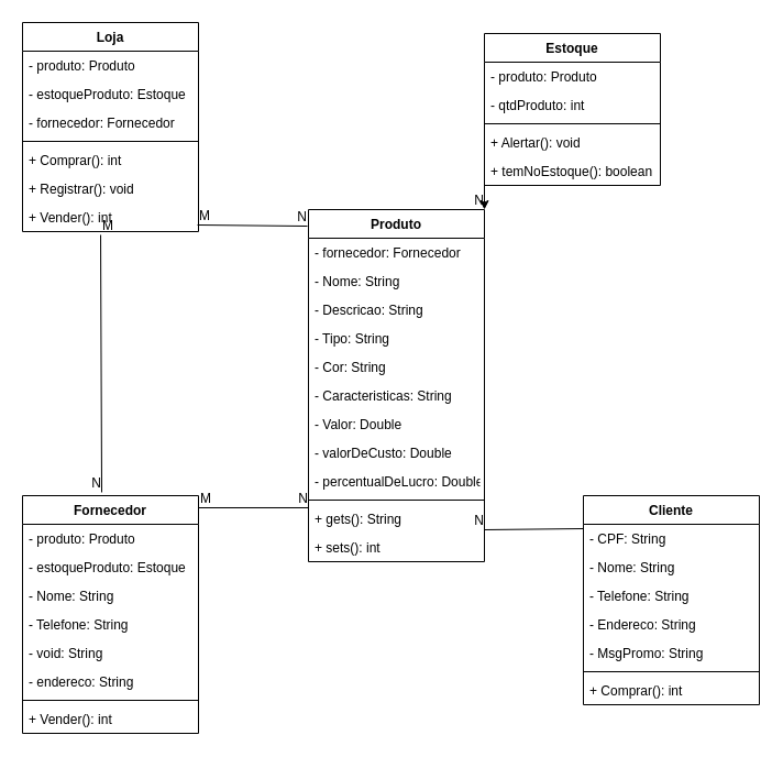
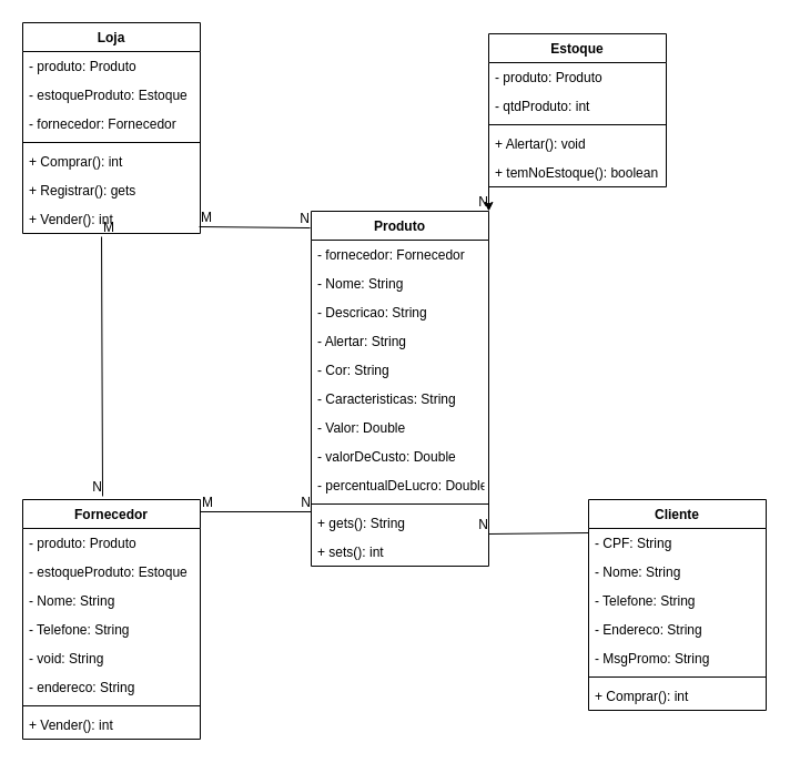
  <mxCell id="0" />
  <mxCell id="1" parent="0" />
  <mxCell id="2" value="" style="endArrow=none;html=1;rounded=0;entryX=0.45;entryY=-0.014;entryDx=0;entryDy=0;entryPerimeter=0;exitX=0.444;exitY=1.115;exitDx=0;exitDy=0;exitPerimeter=0;" parent="1" source="12" target="13" edge="1"><mxGeometry relative="1" as="geometry"><mxPoint x="90" y="340" as="sourcePoint" /><mxPoint x="250" y="340" as="targetPoint" /></mxGeometry></mxCell>
  <mxCell id="3" value="M" style="resizable=0;html=1;align=left;verticalAlign=bottom;" parent="2" connectable="0" vertex="1"><mxGeometry x="-1" relative="1" as="geometry" /></mxCell>
  <mxCell id="4" value="N" style="resizable=0;html=1;align=right;verticalAlign=bottom;" parent="2" connectable="0" vertex="1"><mxGeometry x="1" relative="1" as="geometry" /></mxCell>
  <mxCell id="5" value="Loja" style="swimlane;fontStyle=1;align=center;verticalAlign=top;childLayout=stackLayout;horizontal=1;startSize=26;horizontalStack=0;resizeParent=1;resizeParentMax=0;resizeLast=0;collapsible=1;marginBottom=0;" parent="1" vertex="1"><mxGeometry x="20" y="20" width="160" height="190" as="geometry" /></mxCell>
  <mxCell id="6" value="- produto: Produto" style="text;strokeColor=none;fillColor=none;align=left;verticalAlign=top;spacingLeft=4;spacingRight=4;overflow=hidden;rotatable=0;points=[[0,0.5],[1,0.5]];portConstraint=eastwest;" parent="5" vertex="1"><mxGeometry y="26" width="160" height="26" as="geometry" /></mxCell>
  <mxCell id="7" value="- estoqueProduto: Estoque" style="text;strokeColor=none;fillColor=none;align=left;verticalAlign=top;spacingLeft=4;spacingRight=4;overflow=hidden;rotatable=0;points=[[0,0.5],[1,0.5]];portConstraint=eastwest;" parent="5" vertex="1"><mxGeometry y="52" width="160" height="26" as="geometry" /></mxCell>
  <mxCell id="8" value="- fornecedor: Fornecedor&#10;" style="text;strokeColor=none;fillColor=none;align=left;verticalAlign=top;spacingLeft=4;spacingRight=4;overflow=hidden;rotatable=0;points=[[0,0.5],[1,0.5]];portConstraint=eastwest;" vertex="1" parent="5"><mxGeometry y="78" width="160" height="26" as="geometry" /></mxCell>
  <mxCell id="9" value="" style="line;strokeWidth=1;fillColor=none;align=left;verticalAlign=middle;spacingTop=-1;spacingLeft=3;spacingRight=3;rotatable=0;labelPosition=right;points=[];portConstraint=eastwest;" parent="5" vertex="1"><mxGeometry y="104" width="160" height="8" as="geometry" /></mxCell>
  <mxCell id="10" value="+ Comprar(): int" style="text;strokeColor=none;fillColor=none;align=left;verticalAlign=top;spacingLeft=4;spacingRight=4;overflow=hidden;rotatable=0;points=[[0,0.5],[1,0.5]];portConstraint=eastwest;" parent="5" vertex="1"><mxGeometry y="112" width="160" height="26" as="geometry" /></mxCell>
- <mxCell id="11" value="+ Registrar(): void" style="text;strokeColor=none;fillColor=none;align=left;verticalAlign=top;spacingLeft=4;spacingRight=4;overflow=hidden;rotatable=0;points=[[0,0.5],[1,0.5]];portConstraint=eastwest;" vertex="1" parent="5"><mxGeometry y="138" width="160" height="26" as="geometry" /></mxCell>
+ <mxCell id="11" value="+ Registrar(): gets" style="text;strokeColor=none;fillColor=none;align=left;verticalAlign=top;spacingLeft=4;spacingRight=4;overflow=hidden;rotatable=0;points=[[0,0.5],[1,0.5]];portConstraint=eastwest;" vertex="1" parent="5"><mxGeometry y="138" width="160" height="26" as="geometry" /></mxCell>
  <mxCell id="12" value="+ Vender(): int" style="text;strokeColor=none;fillColor=none;align=left;verticalAlign=top;spacingLeft=4;spacingRight=4;overflow=hidden;rotatable=0;points=[[0,0.5],[1,0.5]];portConstraint=eastwest;" parent="5" vertex="1"><mxGeometry y="164" width="160" height="26" as="geometry" /></mxCell>
  <mxCell id="13" value="Fornecedor" style="swimlane;fontStyle=1;align=center;verticalAlign=top;childLayout=stackLayout;horizontal=1;startSize=26;horizontalStack=0;resizeParent=1;resizeParentMax=0;resizeLast=0;collapsible=1;marginBottom=0;" parent="1" vertex="1"><mxGeometry x="20" y="450" width="160" height="216" as="geometry" /></mxCell>
  <mxCell id="14" value="- produto: Produto" style="text;strokeColor=none;fillColor=none;align=left;verticalAlign=top;spacingLeft=4;spacingRight=4;overflow=hidden;rotatable=0;points=[[0,0.5],[1,0.5]];portConstraint=eastwest;" parent="13" vertex="1"><mxGeometry y="26" width="160" height="26" as="geometry" /></mxCell>
  <mxCell id="15" value="- estoqueProduto: Estoque" style="text;strokeColor=none;fillColor=none;align=left;verticalAlign=top;spacingLeft=4;spacingRight=4;overflow=hidden;rotatable=0;points=[[0,0.5],[1,0.5]];portConstraint=eastwest;" parent="13" vertex="1"><mxGeometry y="52" width="160" height="26" as="geometry" /></mxCell>
  <mxCell id="16" value="- Nome: String" style="text;strokeColor=none;fillColor=none;align=left;verticalAlign=top;spacingLeft=4;spacingRight=4;overflow=hidden;rotatable=0;points=[[0,0.5],[1,0.5]];portConstraint=eastwest;" parent="13" vertex="1"><mxGeometry y="78" width="160" height="26" as="geometry" /></mxCell>
  <mxCell id="17" value="- Telefone: String" style="text;strokeColor=none;fillColor=none;align=left;verticalAlign=top;spacingLeft=4;spacingRight=4;overflow=hidden;rotatable=0;points=[[0,0.5],[1,0.5]];portConstraint=eastwest;" parent="13" vertex="1"><mxGeometry y="104" width="160" height="26" as="geometry" /></mxCell>
  <mxCell id="18" value="- void: String" style="text;strokeColor=none;fillColor=none;align=left;verticalAlign=top;spacingLeft=4;spacingRight=4;overflow=hidden;rotatable=0;points=[[0,0.5],[1,0.5]];portConstraint=eastwest;" parent="13" vertex="1"><mxGeometry y="130" width="160" height="26" as="geometry" /></mxCell>
  <mxCell id="19" value="- endereco: String" style="text;strokeColor=none;fillColor=none;align=left;verticalAlign=top;spacingLeft=4;spacingRight=4;overflow=hidden;rotatable=0;points=[[0,0.5],[1,0.5]];portConstraint=eastwest;" parent="13" vertex="1"><mxGeometry y="156" width="160" height="26" as="geometry" /></mxCell>
  <mxCell id="20" value="" style="line;strokeWidth=1;fillColor=none;align=left;verticalAlign=middle;spacingTop=-1;spacingLeft=3;spacingRight=3;rotatable=0;labelPosition=right;points=[];portConstraint=eastwest;" parent="13" vertex="1"><mxGeometry y="182" width="160" height="8" as="geometry" /></mxCell>
  <mxCell id="21" value="+ Vender(): int" style="text;strokeColor=none;fillColor=none;align=left;verticalAlign=top;spacingLeft=4;spacingRight=4;overflow=hidden;rotatable=0;points=[[0,0.5],[1,0.5]];portConstraint=eastwest;" parent="13" vertex="1"><mxGeometry y="190" width="160" height="26" as="geometry" /></mxCell>
  <mxCell id="22" value="Produto" style="swimlane;fontStyle=1;align=center;verticalAlign=top;childLayout=stackLayout;horizontal=1;startSize=26;horizontalStack=0;resizeParent=1;resizeParentMax=0;resizeLast=0;collapsible=1;marginBottom=0;" parent="1" vertex="1"><mxGeometry x="280" y="190" width="160" height="320" as="geometry" /></mxCell>
  <mxCell id="23" value="- fornecedor: Fornecedor&#10;" style="text;strokeColor=none;fillColor=none;align=left;verticalAlign=top;spacingLeft=4;spacingRight=4;overflow=hidden;rotatable=0;points=[[0,0.5],[1,0.5]];portConstraint=eastwest;" parent="22" vertex="1"><mxGeometry y="26" width="160" height="26" as="geometry" /></mxCell>
  <mxCell id="24" value="- Nome: String&#10;" style="text;strokeColor=none;fillColor=none;align=left;verticalAlign=top;spacingLeft=4;spacingRight=4;overflow=hidden;rotatable=0;points=[[0,0.5],[1,0.5]];portConstraint=eastwest;" parent="22" vertex="1"><mxGeometry y="52" width="160" height="26" as="geometry" /></mxCell>
  <mxCell id="25" value="- Descricao: String" style="text;strokeColor=none;fillColor=none;align=left;verticalAlign=top;spacingLeft=4;spacingRight=4;overflow=hidden;rotatable=0;points=[[0,0.5],[1,0.5]];portConstraint=eastwest;" parent="22" vertex="1"><mxGeometry y="78" width="160" height="26" as="geometry" /></mxCell>
- <mxCell id="26" value="- Tipo: String" style="text;strokeColor=none;fillColor=none;align=left;verticalAlign=top;spacingLeft=4;spacingRight=4;overflow=hidden;rotatable=0;points=[[0,0.5],[1,0.5]];portConstraint=eastwest;" parent="22" vertex="1"><mxGeometry y="104" width="160" height="26" as="geometry" /></mxCell>
+ <mxCell id="26" value="- Alertar: String" style="text;strokeColor=none;fillColor=none;align=left;verticalAlign=top;spacingLeft=4;spacingRight=4;overflow=hidden;rotatable=0;points=[[0,0.5],[1,0.5]];portConstraint=eastwest;" parent="22" vertex="1"><mxGeometry y="104" width="160" height="26" as="geometry" /></mxCell>
  <mxCell id="27" value="- Cor: String" style="text;strokeColor=none;fillColor=none;align=left;verticalAlign=top;spacingLeft=4;spacingRight=4;overflow=hidden;rotatable=0;points=[[0,0.5],[1,0.5]];portConstraint=eastwest;" parent="22" vertex="1"><mxGeometry y="130" width="160" height="26" as="geometry" /></mxCell>
  <mxCell id="28" value="- Caracteristicas: String" style="text;strokeColor=none;fillColor=none;align=left;verticalAlign=top;spacingLeft=4;spacingRight=4;overflow=hidden;rotatable=0;points=[[0,0.5],[1,0.5]];portConstraint=eastwest;" parent="22" vertex="1"><mxGeometry y="156" width="160" height="26" as="geometry" /></mxCell>
  <mxCell id="29" value="- Valor: Double" style="text;strokeColor=none;fillColor=none;align=left;verticalAlign=top;spacingLeft=4;spacingRight=4;overflow=hidden;rotatable=0;points=[[0,0.5],[1,0.5]];portConstraint=eastwest;" parent="22" vertex="1"><mxGeometry y="182" width="160" height="26" as="geometry" /></mxCell>
  <mxCell id="30" value="- valorDeCusto: Double" style="text;strokeColor=none;fillColor=none;align=left;verticalAlign=top;spacingLeft=4;spacingRight=4;overflow=hidden;rotatable=0;points=[[0,0.5],[1,0.5]];portConstraint=eastwest;" parent="22" vertex="1"><mxGeometry y="208" width="160" height="26" as="geometry" /></mxCell>
  <mxCell id="31" value="- percentualDeLucro: Double" style="text;strokeColor=none;fillColor=none;align=left;verticalAlign=top;spacingLeft=4;spacingRight=4;overflow=hidden;rotatable=0;points=[[0,0.5],[1,0.5]];portConstraint=eastwest;" parent="22" vertex="1"><mxGeometry y="234" width="160" height="26" as="geometry" /></mxCell>
  <mxCell id="32" value="" style="line;strokeWidth=1;fillColor=none;align=left;verticalAlign=middle;spacingTop=-1;spacingLeft=3;spacingRight=3;rotatable=0;labelPosition=right;points=[];portConstraint=eastwest;" parent="22" vertex="1"><mxGeometry y="260" width="160" height="8" as="geometry" /></mxCell>
  <mxCell id="33" value="+ gets(): String" style="text;strokeColor=none;fillColor=none;align=left;verticalAlign=top;spacingLeft=4;spacingRight=4;overflow=hidden;rotatable=0;points=[[0,0.5],[1,0.5]];portConstraint=eastwest;" parent="22" vertex="1"><mxGeometry y="268" width="160" height="26" as="geometry" /></mxCell>
  <mxCell id="34" value="+ sets(): int" style="text;strokeColor=none;fillColor=none;align=left;verticalAlign=top;spacingLeft=4;spacingRight=4;overflow=hidden;rotatable=0;points=[[0,0.5],[1,0.5]];portConstraint=eastwest;" parent="22" vertex="1"><mxGeometry y="294" width="160" height="26" as="geometry" /></mxCell>
  <mxCell id="35" value="Cliente" style="swimlane;fontStyle=1;align=center;verticalAlign=top;childLayout=stackLayout;horizontal=1;startSize=26;horizontalStack=0;resizeParent=1;resizeParentMax=0;resizeLast=0;collapsible=1;marginBottom=0;" parent="1" vertex="1"><mxGeometry x="530" y="450" width="160" height="190" as="geometry" /></mxCell>
  <mxCell id="36" value="- CPF: String" style="text;strokeColor=none;fillColor=none;align=left;verticalAlign=top;spacingLeft=4;spacingRight=4;overflow=hidden;rotatable=0;points=[[0,0.5],[1,0.5]];portConstraint=eastwest;" parent="35" vertex="1"><mxGeometry y="26" width="160" height="26" as="geometry" /></mxCell>
  <mxCell id="37" value="- Nome: String" style="text;strokeColor=none;fillColor=none;align=left;verticalAlign=top;spacingLeft=4;spacingRight=4;overflow=hidden;rotatable=0;points=[[0,0.5],[1,0.5]];portConstraint=eastwest;" parent="35" vertex="1"><mxGeometry y="52" width="160" height="26" as="geometry" /></mxCell>
  <mxCell id="38" value="- Telefone: String" style="text;strokeColor=none;fillColor=none;align=left;verticalAlign=top;spacingLeft=4;spacingRight=4;overflow=hidden;rotatable=0;points=[[0,0.5],[1,0.5]];portConstraint=eastwest;" parent="35" vertex="1"><mxGeometry y="78" width="160" height="26" as="geometry" /></mxCell>
  <mxCell id="39" value="- Endereco: String" style="text;strokeColor=none;fillColor=none;align=left;verticalAlign=top;spacingLeft=4;spacingRight=4;overflow=hidden;rotatable=0;points=[[0,0.5],[1,0.5]];portConstraint=eastwest;" parent="35" vertex="1"><mxGeometry y="104" width="160" height="26" as="geometry" /></mxCell>
  <mxCell id="40" value="- MsgPromo: String" style="text;strokeColor=none;fillColor=none;align=left;verticalAlign=top;spacingLeft=4;spacingRight=4;overflow=hidden;rotatable=0;points=[[0,0.5],[1,0.5]];portConstraint=eastwest;" parent="35" vertex="1"><mxGeometry y="130" width="160" height="26" as="geometry" /></mxCell>
  <mxCell id="41" value="" style="line;strokeWidth=1;fillColor=none;align=left;verticalAlign=middle;spacingTop=-1;spacingLeft=3;spacingRight=3;rotatable=0;labelPosition=right;points=[];portConstraint=eastwest;" parent="35" vertex="1"><mxGeometry y="156" width="160" height="8" as="geometry" /></mxCell>
  <mxCell id="42" value="+ Comprar(): int" style="text;strokeColor=none;fillColor=none;align=left;verticalAlign=top;spacingLeft=4;spacingRight=4;overflow=hidden;rotatable=0;points=[[0,0.5],[1,0.5]];portConstraint=eastwest;" parent="35" vertex="1"><mxGeometry y="164" width="160" height="26" as="geometry" /></mxCell>
  <mxCell id="43" value="Estoque" style="swimlane;fontStyle=1;align=center;verticalAlign=top;childLayout=stackLayout;horizontal=1;startSize=26;horizontalStack=0;resizeParent=1;resizeParentMax=0;resizeLast=0;collapsible=1;marginBottom=0;" parent="1" vertex="1"><mxGeometry x="440" y="30" width="160" height="138" as="geometry" /></mxCell>
  <mxCell id="44" value="- produto: Produto" style="text;strokeColor=none;fillColor=none;align=left;verticalAlign=top;spacingLeft=4;spacingRight=4;overflow=hidden;rotatable=0;points=[[0,0.5],[1,0.5]];portConstraint=eastwest;" parent="43" vertex="1"><mxGeometry y="26" width="160" height="26" as="geometry" /></mxCell>
  <mxCell id="45" value="- qtdProduto: int" style="text;strokeColor=none;fillColor=none;align=left;verticalAlign=top;spacingLeft=4;spacingRight=4;overflow=hidden;rotatable=0;points=[[0,0.5],[1,0.5]];portConstraint=eastwest;" parent="43" vertex="1"><mxGeometry y="52" width="160" height="26" as="geometry" /></mxCell>
  <mxCell id="46" value="" style="line;strokeWidth=1;fillColor=none;align=left;verticalAlign=middle;spacingTop=-1;spacingLeft=3;spacingRight=3;rotatable=0;labelPosition=right;points=[];portConstraint=eastwest;" parent="43" vertex="1"><mxGeometry y="78" width="160" height="8" as="geometry" /></mxCell>
  <mxCell id="47" value="+ Alertar(): void" style="text;strokeColor=none;fillColor=none;align=left;verticalAlign=top;spacingLeft=4;spacingRight=4;overflow=hidden;rotatable=0;points=[[0,0.5],[1,0.5]];portConstraint=eastwest;" parent="43" vertex="1"><mxGeometry y="86" width="160" height="26" as="geometry" /></mxCell>
  <mxCell id="48" value="+ temNoEstoque(): boolean" style="text;strokeColor=none;fillColor=none;align=left;verticalAlign=top;spacingLeft=4;spacingRight=4;overflow=hidden;rotatable=0;points=[[0,0.5],[1,0.5]];portConstraint=eastwest;" vertex="1" parent="43"><mxGeometry y="112" width="160" height="26" as="geometry" /></mxCell>
  <mxCell id="49" value="" style="endArrow=none;html=1;rounded=0;entryX=0;entryY=0.115;entryDx=0;entryDy=0;entryPerimeter=0;" parent="1" target="33" edge="1"><mxGeometry relative="1" as="geometry"><mxPoint x="180" y="461" as="sourcePoint" /><mxPoint x="270" y="460" as="targetPoint" /></mxGeometry></mxCell>
  <mxCell id="50" value="M" style="resizable=0;html=1;align=left;verticalAlign=bottom;" parent="49" connectable="0" vertex="1"><mxGeometry x="-1" relative="1" as="geometry" /></mxCell>
  <mxCell id="51" value="N" style="resizable=0;html=1;align=right;verticalAlign=bottom;" parent="49" connectable="0" vertex="1"><mxGeometry x="1" relative="1" as="geometry" /></mxCell>
  <mxCell id="52" value="" style="endArrow=classic;html=1;rounded=0;exitX=0;exitY=0.5;exitDx=0;exitDy=0;entryX=1;entryY=0;entryDx=0;entryDy=0;" parent="1" source="47" target="22" edge="1"><mxGeometry relative="1" as="geometry"><mxPoint x="470" y="120" as="sourcePoint" /><mxPoint x="470" y="210" as="targetPoint" /></mxGeometry></mxCell>
  <mxCell id="53" value="N" style="resizable=0;html=1;align=right;verticalAlign=bottom;" parent="52" connectable="0" vertex="1"><mxGeometry x="1" relative="1" as="geometry" /></mxCell>
  <mxCell id="54" value="" style="endArrow=none;html=1;rounded=0;entryX=-0.006;entryY=0.047;entryDx=0;entryDy=0;entryPerimeter=0;exitX=0.994;exitY=0.769;exitDx=0;exitDy=0;exitPerimeter=0;" parent="1" source="12" target="22" edge="1"><mxGeometry relative="1" as="geometry"><mxPoint x="180" y="200" as="sourcePoint" /><mxPoint x="270" y="200" as="targetPoint" /></mxGeometry></mxCell>
  <mxCell id="55" value="M" style="resizable=0;html=1;align=left;verticalAlign=bottom;" parent="54" connectable="0" vertex="1"><mxGeometry x="-1" relative="1" as="geometry" /></mxCell>
  <mxCell id="56" value="N" style="resizable=0;html=1;align=right;verticalAlign=bottom;" parent="54" connectable="0" vertex="1"><mxGeometry x="1" relative="1" as="geometry" /></mxCell>
  <mxCell id="57" value="" style="endArrow=none;html=1;rounded=0;exitX=0;exitY=0.154;exitDx=0;exitDy=0;exitPerimeter=0;entryX=1;entryY=0.885;entryDx=0;entryDy=0;entryPerimeter=0;" parent="1" source="36" target="33" edge="1"><mxGeometry relative="1" as="geometry"><mxPoint x="520" y="480" as="sourcePoint" /><mxPoint x="450" y="480" as="targetPoint" /></mxGeometry></mxCell>
  <mxCell id="58" value="N" style="resizable=0;html=1;align=right;verticalAlign=bottom;" parent="57" connectable="0" vertex="1"><mxGeometry x="1" relative="1" as="geometry" /></mxCell>
